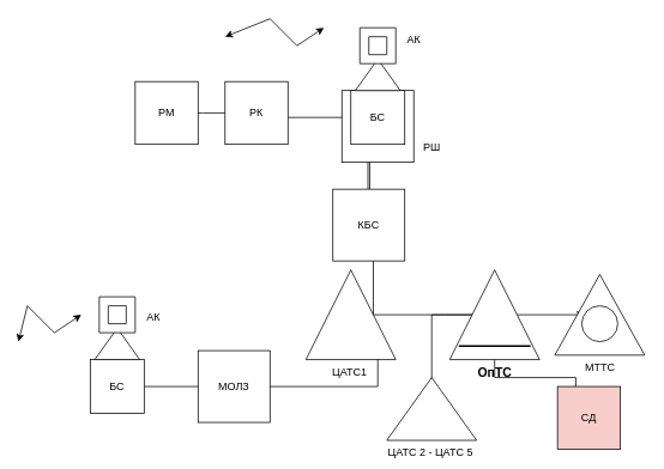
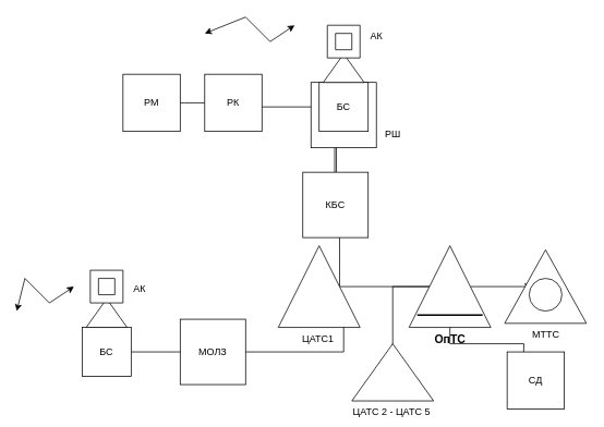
  <mxCell id="0" />
  <mxCell id="1" parent="0" />
  <mxCell id="2" value="" style="whiteSpace=wrap;html=1;aspect=fixed;" vertex="1" parent="1"><mxGeometry x="380" y="100" width="80" height="80" as="geometry" /></mxCell>
  <mxCell id="3" style="edgeStyle=orthogonalEdgeStyle;rounded=0;orthogonalLoop=1;jettySize=auto;html=1;exitX=1;exitY=0.5;exitDx=0;exitDy=0;entryX=0;entryY=0.5;entryDx=0;entryDy=0;" parent="1" source="20" edge="1"><mxGeometry relative="1" as="geometry"><mxPoint x="284" y="430" as="targetPoint" /></mxGeometry></mxCell>
  <mxCell id="4" value="МОЛЗ" style="whiteSpace=wrap;html=1;aspect=fixed;" parent="1" vertex="1"><mxGeometry x="220" y="390" width="80" height="80" as="geometry" /></mxCell>
  <mxCell id="5" style="edgeStyle=orthogonalEdgeStyle;rounded=0;orthogonalLoop=1;jettySize=auto;html=1;exitX=1;exitY=0.5;exitDx=0;exitDy=0;entryX=0.5;entryY=1;entryDx=0;entryDy=0;entryPerimeter=0;" parent="1" source="4" edge="1"><mxGeometry relative="1" as="geometry"><mxPoint x="420" y="390" as="targetPoint" /><Array as="points"><mxPoint x="420" y="430" /></Array></mxGeometry></mxCell>
  <mxCell id="6" style="edgeStyle=orthogonalEdgeStyle;rounded=0;orthogonalLoop=1;jettySize=auto;html=1;exitX=0;exitY=0;exitDx=75;exitDy=50;exitPerimeter=0;" parent="1" source="8" edge="1"><mxGeometry relative="1" as="geometry"><mxPoint x="430" y="220" as="targetPoint" /></mxGeometry></mxCell>
  <mxCell id="7" style="edgeStyle=orthogonalEdgeStyle;rounded=0;orthogonalLoop=1;jettySize=auto;html=1;exitX=0;exitY=0;exitDx=75;exitDy=50;exitPerimeter=0;" parent="1" source="8" edge="1"><mxGeometry relative="1" as="geometry"><mxPoint x="550" y="350" as="targetPoint" /></mxGeometry></mxCell>
  <mxCell id="8" value="ЦАТС1&amp;nbsp;" style="verticalLabelPosition=bottom;verticalAlign=top;html=1;shape=mxgraph.basic.acute_triangle;dx=0.5;" parent="1" vertex="1"><mxGeometry x="340" y="300" width="100" height="100" as="geometry" /></mxCell>
  <mxCell id="9" style="edgeStyle=orthogonalEdgeStyle;rounded=0;orthogonalLoop=1;jettySize=auto;html=1;exitX=0.5;exitY=0;exitDx=0;exitDy=0;shape=link;width=2;" parent="1" source="10" edge="1"><mxGeometry relative="1" as="geometry"><mxPoint x="410" y="180" as="targetPoint" /></mxGeometry></mxCell>
  <mxCell id="10" value="КБС" style="whiteSpace=wrap;html=1;aspect=fixed;" parent="1" vertex="1"><mxGeometry x="370" y="210" width="80" height="80" as="geometry" /></mxCell>
  <mxCell id="11" style="edgeStyle=orthogonalEdgeStyle;rounded=0;orthogonalLoop=1;jettySize=auto;html=1;exitX=0;exitY=0;exitDx=25;exitDy=50;exitPerimeter=0;" parent="1" source="14" edge="1"><mxGeometry relative="1" as="geometry"><mxPoint x="480" y="460" as="targetPoint" /></mxGeometry></mxCell>
  <mxCell id="12" style="edgeStyle=orthogonalEdgeStyle;rounded=0;orthogonalLoop=1;jettySize=auto;html=1;exitX=0.5;exitY=1;exitDx=0;exitDy=0;exitPerimeter=0;" parent="1" source="14" edge="1"><mxGeometry relative="1" as="geometry"><mxPoint x="640" y="440" as="targetPoint" /></mxGeometry></mxCell>
  <mxCell id="13" style="edgeStyle=orthogonalEdgeStyle;rounded=0;orthogonalLoop=1;jettySize=auto;html=1;exitX=0;exitY=0;exitDx=75;exitDy=50;exitPerimeter=0;" parent="1" source="14" edge="1"><mxGeometry relative="1" as="geometry"><mxPoint x="650" y="350" as="targetPoint" /></mxGeometry></mxCell>
  <mxCell id="14" value="&lt;b&gt;&lt;font style=&quot;font-size: 14px;&quot;&gt;ОпТС&lt;/font&gt;&lt;/b&gt;" style="verticalLabelPosition=bottom;verticalAlign=top;html=1;shape=mxgraph.basic.acute_triangle;dx=0.5;" parent="1" vertex="1"><mxGeometry x="500" y="300" width="100" height="100" as="geometry" /></mxCell>
  <mxCell id="15" value="" style="line;strokeWidth=2;html=1;" parent="1" vertex="1"><mxGeometry x="510" y="380" width="80" height="10" as="geometry" /></mxCell>
  <mxCell id="16" value="ЦАТС 2 - ЦАТС 5&amp;nbsp;" style="verticalLabelPosition=bottom;verticalAlign=top;html=1;shape=mxgraph.basic.acute_triangle;dx=0.5;" parent="1" vertex="1"><mxGeometry x="430" y="420" width="100" height="70" as="geometry" /></mxCell>
- <mxCell id="17" value="СД" style="whiteSpace=wrap;html=1;aspect=fixed;fillColor=#f8cecc;" parent="1" vertex="1"><mxGeometry x="620" y="430" width="70" height="70" as="geometry" /></mxCell>
+ <mxCell id="17" value="СД" style="whiteSpace=wrap;html=1;aspect=fixed;" parent="1" vertex="1"><mxGeometry x="620" y="430" width="70" height="70" as="geometry" /></mxCell>
  <mxCell id="18" value="МТТС" style="verticalLabelPosition=bottom;verticalAlign=top;html=1;shape=mxgraph.basic.acute_triangle;dx=0.5;" parent="1" vertex="1"><mxGeometry x="617" y="305" width="100" height="90" as="geometry" /></mxCell>
  <mxCell id="19" value="" style="ellipse;whiteSpace=wrap;html=1;aspect=fixed;" parent="1" vertex="1"><mxGeometry x="647" y="340" width="40" height="40" as="geometry" /></mxCell>
  <mxCell id="20" value="БС" style="whiteSpace=wrap;html=1;aspect=fixed;" parent="1" vertex="1"><mxGeometry x="100" y="400" width="60" height="60" as="geometry" /></mxCell>
  <mxCell id="21" value="" style="verticalLabelPosition=bottom;verticalAlign=top;html=1;shape=mxgraph.basic.acute_triangle;dx=0.5;" parent="1" vertex="1"><mxGeometry x="105" y="365" width="50" height="35" as="geometry" /></mxCell>
  <mxCell id="22" value="" style="verticalLabelPosition=bottom;verticalAlign=top;html=1;shape=mxgraph.basic.frame;dx=10;whiteSpace=wrap;" parent="1" vertex="1"><mxGeometry x="110" y="330" width="40" height="40" as="geometry" /></mxCell>
  <mxCell id="23" value="АК" style="text;html=1;align=center;verticalAlign=middle;resizable=0;points=[];autosize=1;strokeColor=none;fillColor=none;" parent="1" vertex="1"><mxGeometry x="150" y="338" width="40" height="30" as="geometry" /></mxCell>
  <mxCell id="24" value="" style="endArrow=classic;startArrow=classic;html=1;rounded=0;" parent="1" edge="1"><mxGeometry width="50" height="50" relative="1" as="geometry"><mxPoint x="20" y="380" as="sourcePoint" /><mxPoint x="90" y="350" as="targetPoint" /><Array as="points"><mxPoint x="30" y="340" /><mxPoint x="60" y="370" /></Array></mxGeometry></mxCell>
  <mxCell id="25" style="edgeStyle=orthogonalEdgeStyle;rounded=0;orthogonalLoop=1;jettySize=auto;html=1;" edge="1" parent="1"><mxGeometry relative="1" as="geometry"><mxPoint x="300" y="130" as="targetPoint" /><mxPoint x="380" y="130" as="sourcePoint" /></mxGeometry></mxCell>
  <mxCell id="26" value="БС" style="whiteSpace=wrap;html=1;aspect=fixed;" parent="1" vertex="1"><mxGeometry x="390" y="100" width="60" height="60" as="geometry" /></mxCell>
  <mxCell id="27" value="" style="verticalLabelPosition=bottom;verticalAlign=top;html=1;shape=mxgraph.basic.acute_triangle;dx=0.5;" parent="1" vertex="1"><mxGeometry x="395" y="65" width="50" height="35" as="geometry" /></mxCell>
  <mxCell id="28" value="" style="verticalLabelPosition=bottom;verticalAlign=top;html=1;shape=mxgraph.basic.frame;dx=10;whiteSpace=wrap;" parent="1" vertex="1"><mxGeometry x="400" y="30" width="40" height="40" as="geometry" /></mxCell>
  <mxCell id="29" value="АК" style="text;html=1;align=center;verticalAlign=middle;resizable=0;points=[];autosize=1;strokeColor=none;fillColor=none;" parent="1" vertex="1"><mxGeometry x="440" y="28" width="40" height="30" as="geometry" /></mxCell>
  <mxCell id="30" value="" style="endArrow=classic;startArrow=classic;html=1;rounded=0;" parent="1" edge="1"><mxGeometry width="50" height="50" relative="1" as="geometry"><mxPoint x="250" y="40" as="sourcePoint" /><mxPoint x="360" y="30" as="targetPoint" /><Array as="points"><mxPoint x="300" y="20" /><mxPoint x="330" y="50" /></Array></mxGeometry></mxCell>
  <mxCell id="31" value="РШ" style="text;html=1;align=center;verticalAlign=middle;resizable=0;points=[];autosize=1;strokeColor=none;fillColor=none;" vertex="1" parent="1"><mxGeometry x="460" y="148" width="40" height="30" as="geometry" /></mxCell>
  <mxCell id="32" style="edgeStyle=orthogonalEdgeStyle;rounded=0;orthogonalLoop=1;jettySize=auto;html=1;exitX=0;exitY=0.5;exitDx=0;exitDy=0;" edge="1" parent="1" source="33"><mxGeometry relative="1" as="geometry"><mxPoint x="200" y="125" as="targetPoint" /></mxGeometry></mxCell>
  <mxCell id="33" value="РК" style="whiteSpace=wrap;html=1;aspect=fixed;" vertex="1" parent="1"><mxGeometry x="250" y="90" width="70" height="70" as="geometry" /></mxCell>
  <mxCell id="34" value="РМ" style="whiteSpace=wrap;html=1;aspect=fixed;" vertex="1" parent="1"><mxGeometry x="150" y="90" width="70" height="70" as="geometry" /></mxCell>
